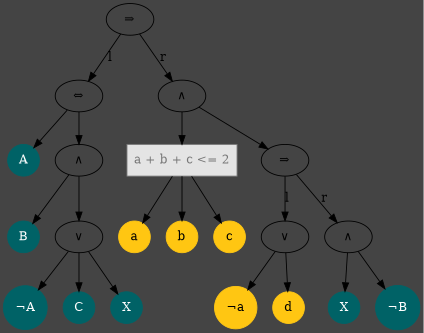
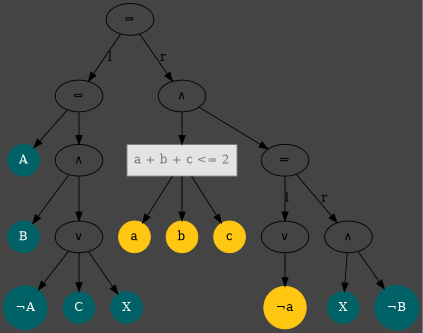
  digraph {
    bgcolor="#444444"
    fontname="DejaVu Serif"
    node [color="#000000" fontcolor="#000000" shape=circle fontname="DejaVu Serif" style=filled]
    edge [fontname="DejaVu Serif"]
    n1 [label="⇒" shape=ellipse style=""]
    n2 [label="⇔" shape=ellipse style=""]
    n3 [label="∧" shape=ellipse style=""]
    n4 [color="#006266" fillcolor="#006266" fontcolor="#ffffff" label=A]
    n5 [label="∧" shape=ellipse style=""]
    n6 [color="#006266" fillcolor="#006266" fontcolor="#ffffff" label=B]
    n7 [label="∨" shape=ellipse style=""]
    n8 [color="#006266" fillcolor="#006266" fontcolor="#ffffff" label="¬A"]
    n9 [color="#006266" fillcolor="#006266" fontcolor="#ffffff" label=C]
    n10 [color="#006266" fillcolor="#006266" fontcolor="#ffffff" label=X]
    n11 [color="#777777" fillcolor="#e4e4e4" fontcolor="#777777" label="a + b + c <= 2" shape=box]
    n12 [label="⇒" shape=ellipse style=""]
    n13 [color="#ffc612" fillcolor="#ffc612" label=a]
    n14 [color="#ffc612" fillcolor="#ffc612" label=b]
    n15 [color="#ffc612" fillcolor="#ffc612" label=c]
    n16 [label="∨" shape=ellipse style=""]
    n17 [label="∧" shape=ellipse style=""]
    n18 [color="#ffc612" fillcolor="#ffc612" label="¬a"]
-   n19 [color="#ffc612" fillcolor="#ffc612" label=d]
    n20 [color="#006266" fillcolor="#006266" fontcolor="#ffffff" label=X]
    n21 [color="#006266" fillcolor="#006266" fontcolor="#ffffff" label="¬B"]
    n1 -> n2 [label=l]
    n1 -> n3 [label=r]
    n2 -> n4
    n2 -> n5
    n3 -> n11
    n3 -> n12
    n5 -> n6
    n5 -> n7
    n7 -> n8
    n7 -> n9
    n7 -> n10
    n11 -> n13
    n11 -> n14
    n11 -> n15
    n12 -> n16 [label=l]
    n12 -> n17 [label=r]
    n16 -> n18
-   n16 -> n19
    n17 -> n20
    n17 -> n21
  }
